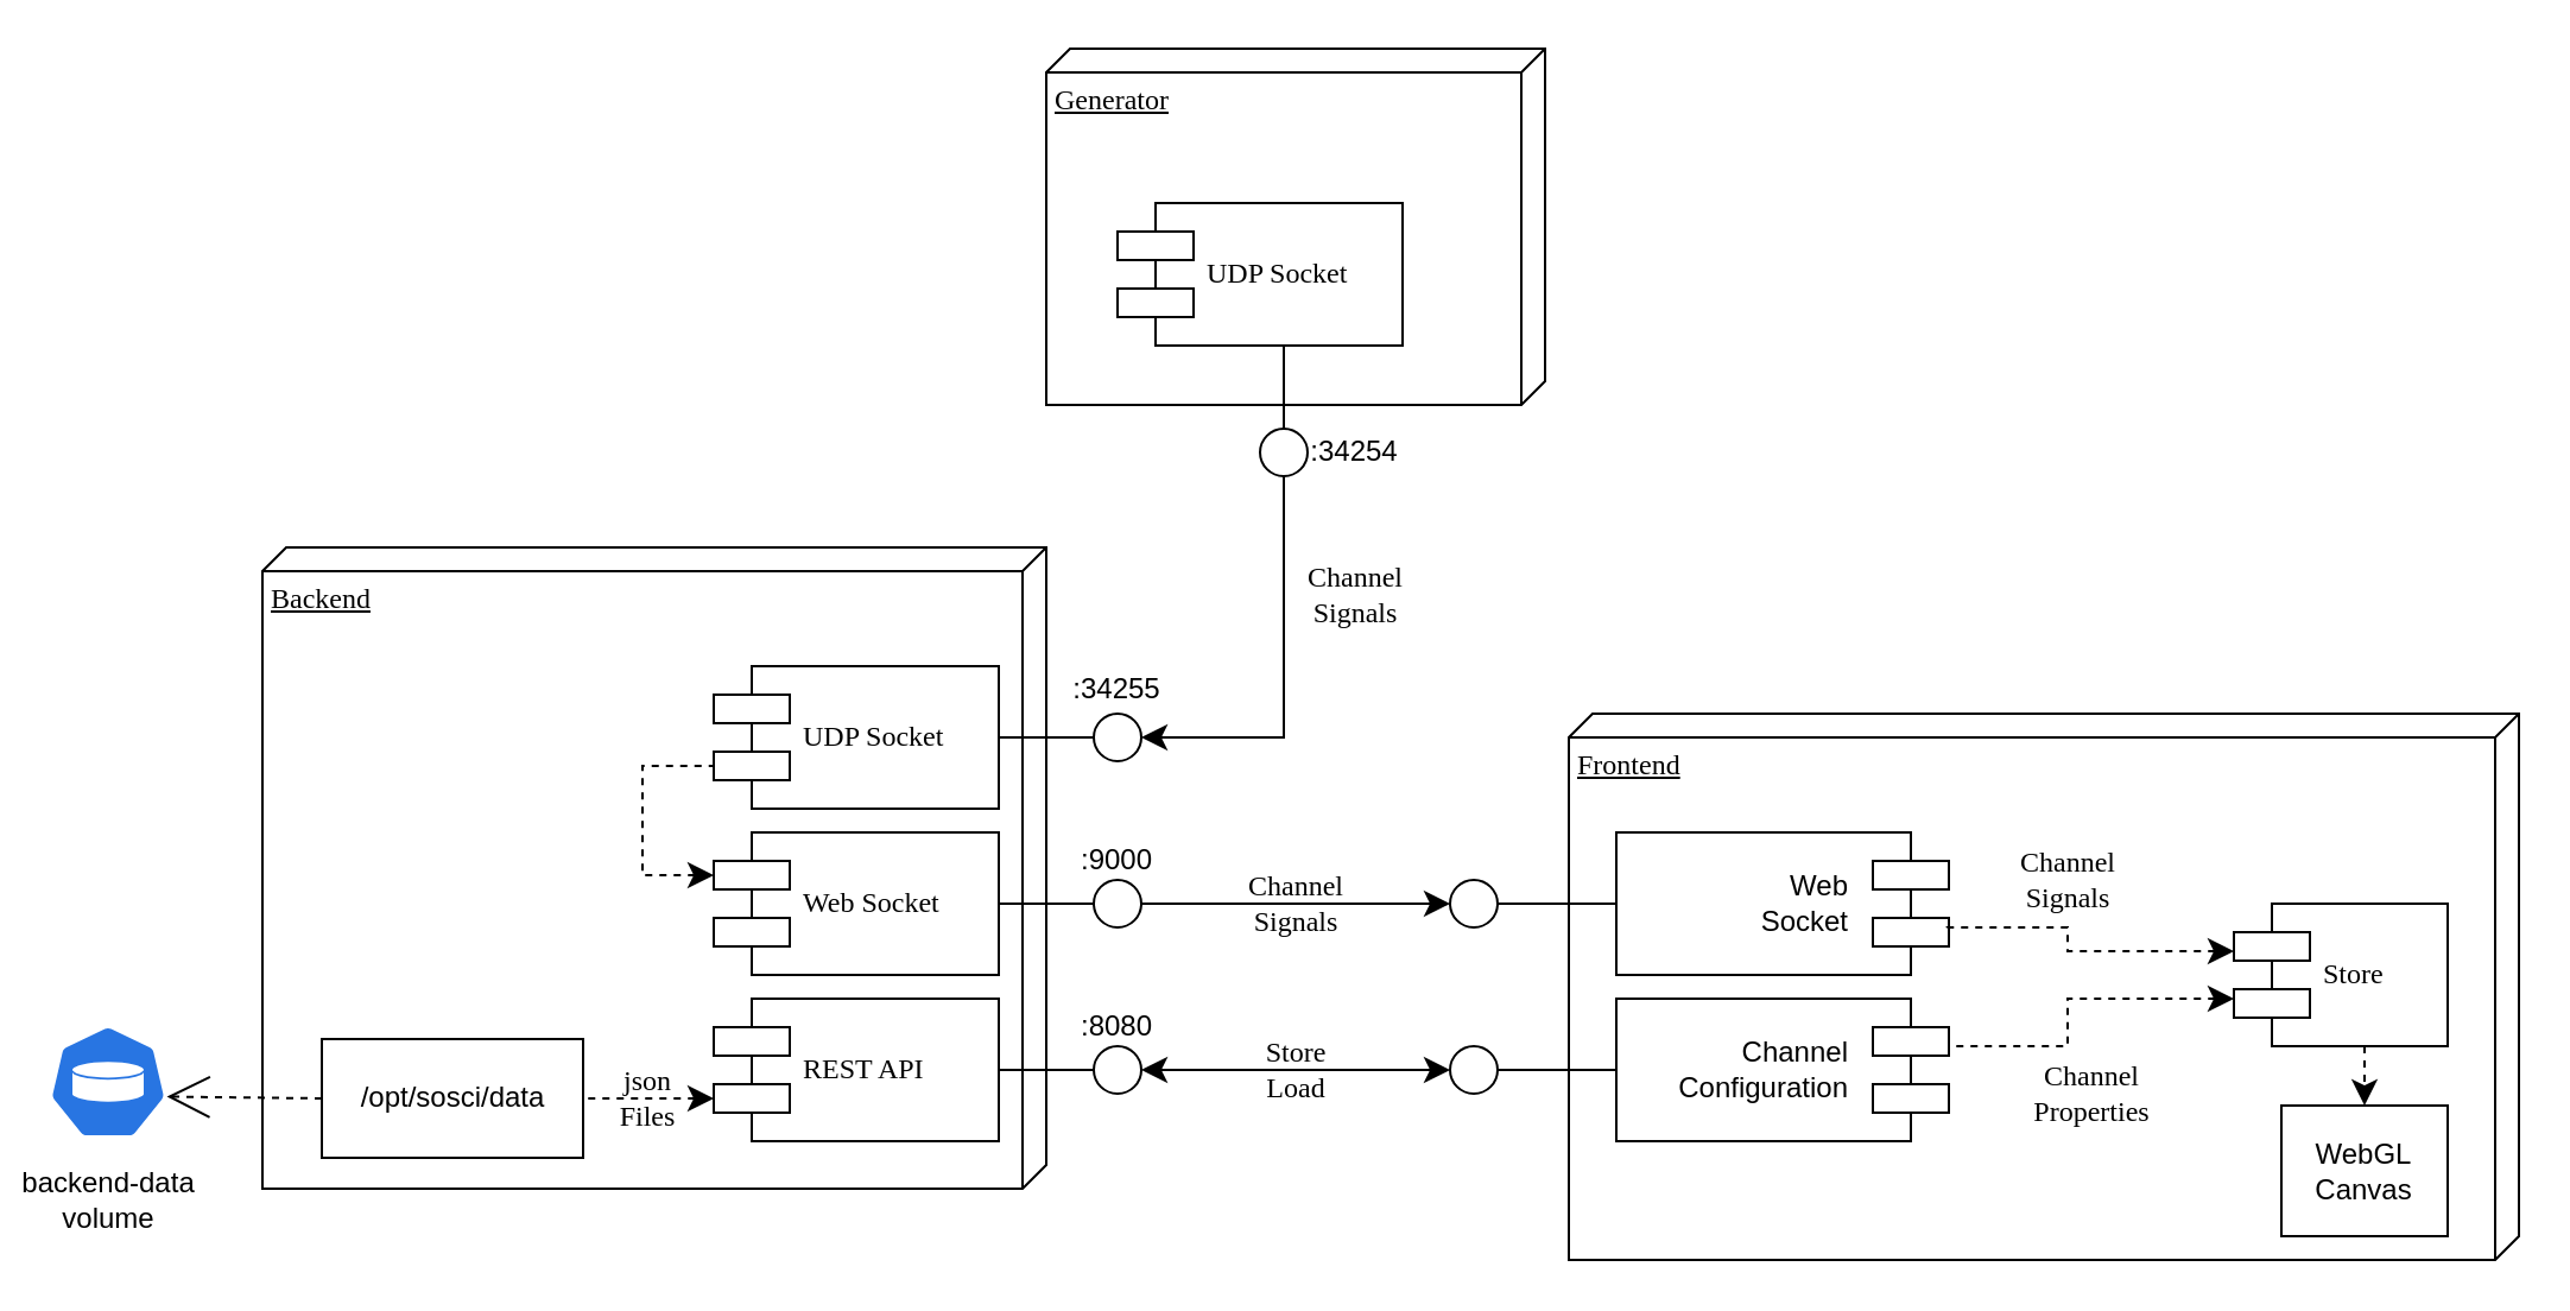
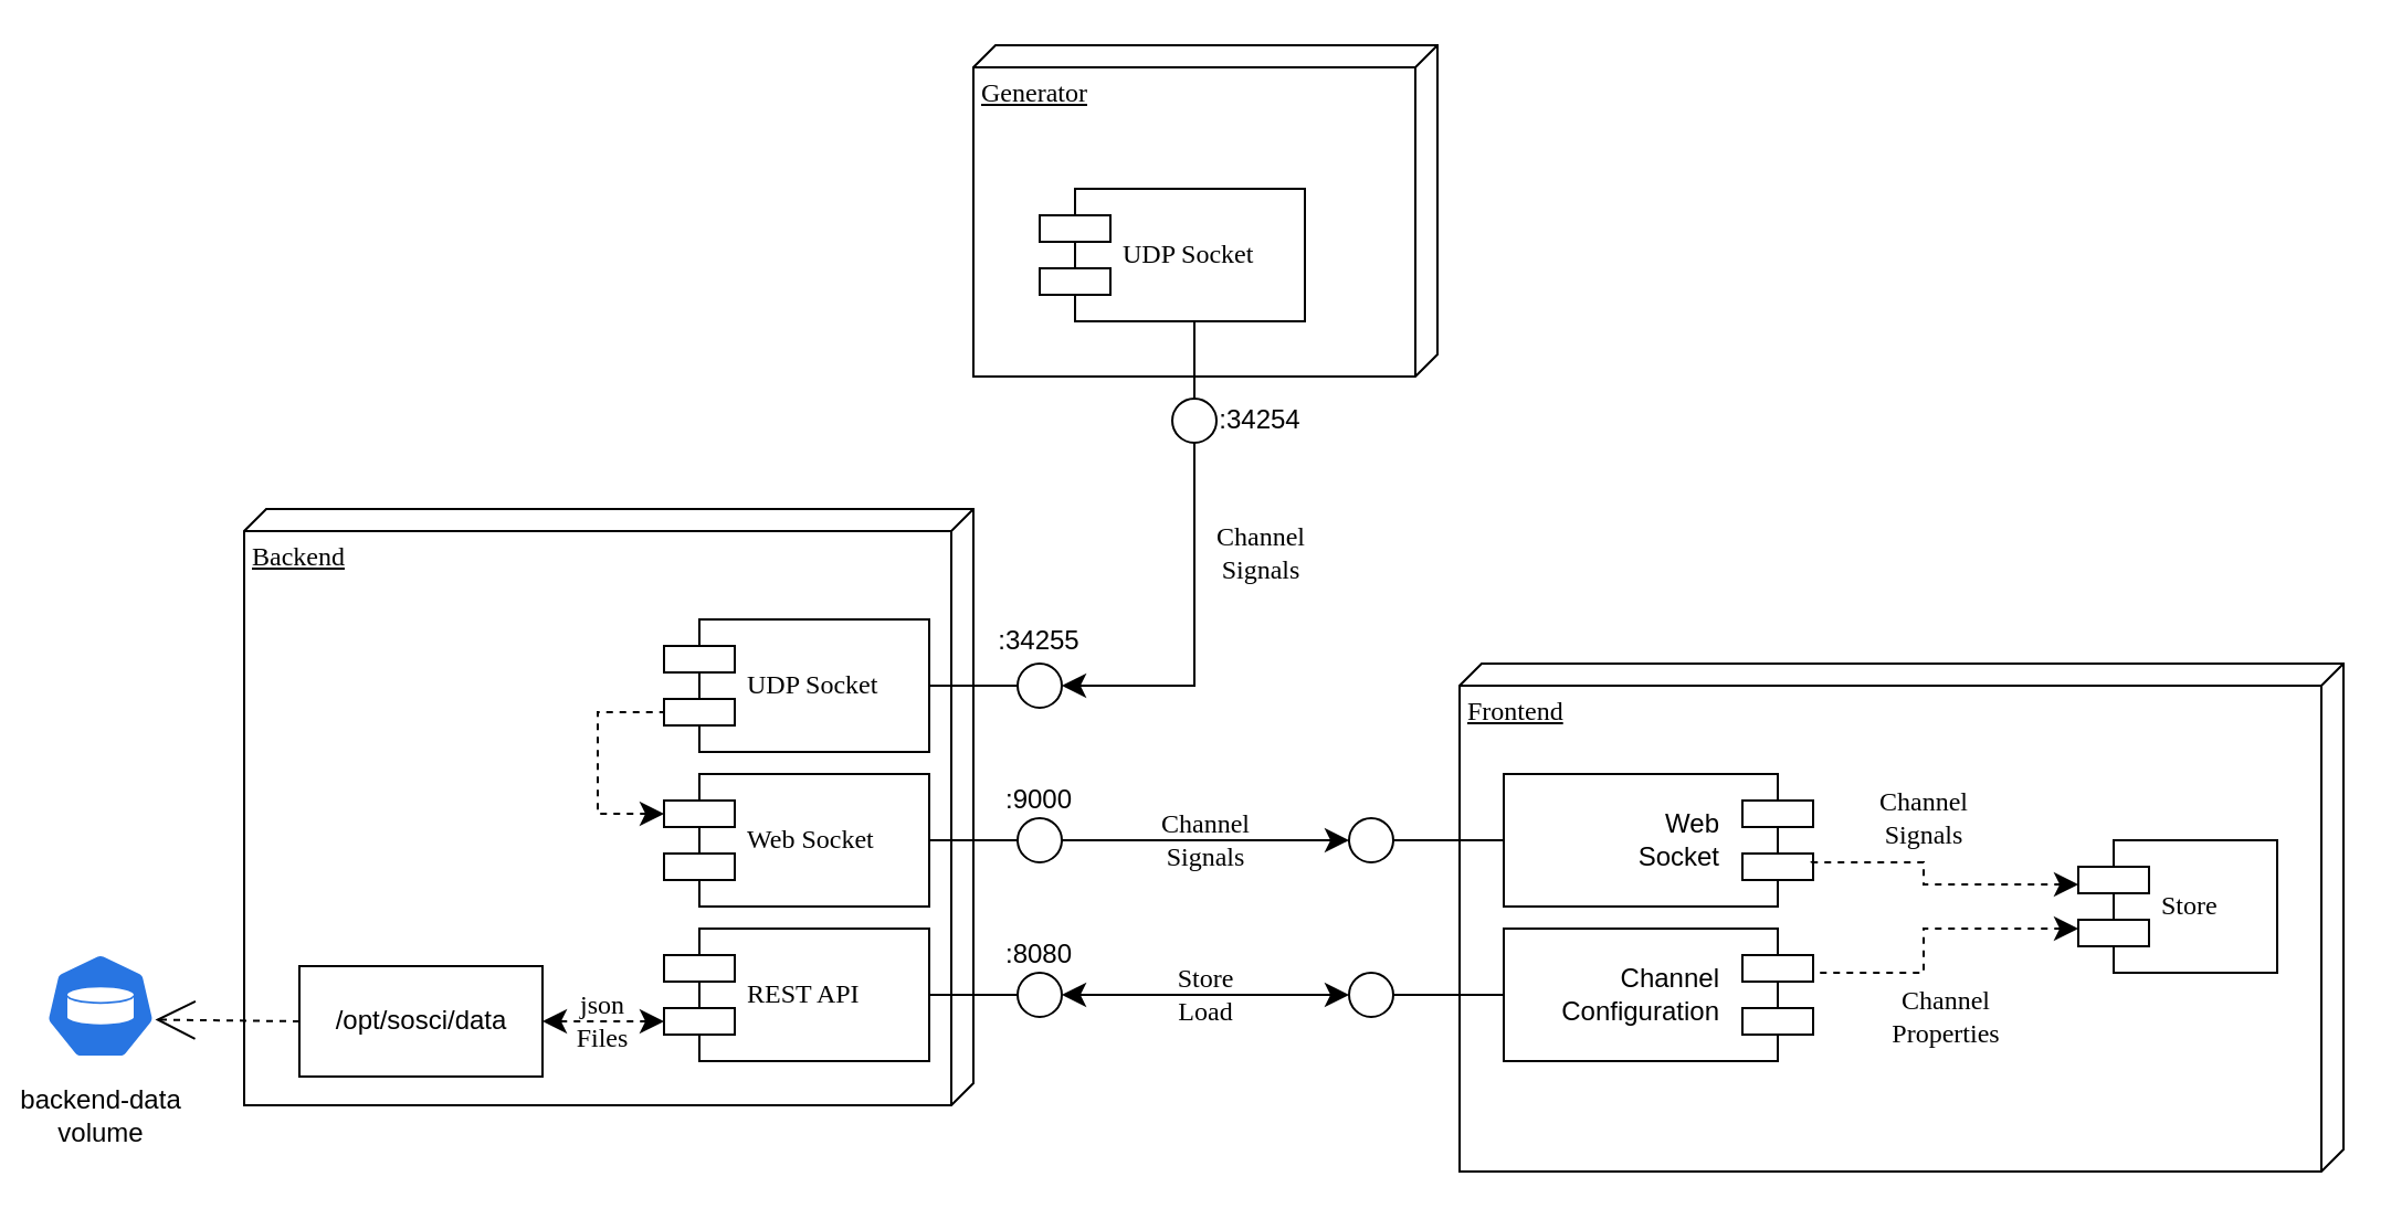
  <mxCell id="0" />
  <mxCell id="1" parent="0" />
  <mxCell id="2" value="Backend" style="verticalAlign=top;align=left;spacingTop=8;spacingLeft=2;spacingRight=12;shape=cube;size=10;direction=south;fontStyle=4;html=1;rounded=0;shadow=0;comic=0;labelBackgroundColor=none;strokeWidth=1;fontFamily=Verdana;fontSize=12" parent="1" vertex="1"><mxGeometry x="110" y="230" width="330" height="270" as="geometry" /></mxCell>
  <mxCell id="3" value="Generator" style="verticalAlign=top;align=left;spacingTop=8;spacingLeft=2;spacingRight=12;shape=cube;size=10;direction=south;fontStyle=4;html=1;rounded=0;shadow=0;comic=0;labelBackgroundColor=none;strokeWidth=1;fontFamily=Verdana;fontSize=12" parent="1" vertex="1"><mxGeometry x="440" y="20" width="210" height="150" as="geometry" /></mxCell>
  <mxCell id="4" value="Frontend" style="verticalAlign=top;align=left;spacingTop=8;spacingLeft=2;spacingRight=12;shape=cube;size=10;direction=south;fontStyle=4;html=1;rounded=0;shadow=0;comic=0;labelBackgroundColor=none;strokeWidth=1;fontFamily=Verdana;fontSize=12" parent="1" vertex="1"><mxGeometry x="660" y="300" width="400" height="230" as="geometry" /></mxCell>
  <mxCell id="5" value="UDP Socket" style="shape=component;align=left;spacingLeft=36;rounded=0;shadow=0;comic=0;labelBackgroundColor=none;strokeWidth=1;fontFamily=Verdana;fontSize=12;html=1;" parent="1" vertex="1"><mxGeometry x="300" y="280" width="120" height="60" as="geometry" /></mxCell>
  <mxCell id="6" value="" style="ellipse;whiteSpace=wrap;html=1;rounded=0;shadow=0;comic=0;labelBackgroundColor=none;strokeWidth=1;fontFamily=Verdana;fontSize=12;align=center;" parent="1" vertex="1"><mxGeometry x="460" y="300" width="20" height="20" as="geometry" /></mxCell>
  <mxCell id="7" value="UDP Socket" style="shape=component;align=left;spacingLeft=36;rounded=0;shadow=0;comic=0;labelBackgroundColor=none;strokeWidth=1;fontFamily=Verdana;fontSize=12;html=1;" parent="1" vertex="1"><mxGeometry x="470" y="85" width="120" height="60" as="geometry" /></mxCell>
  <mxCell id="8" value="" style="ellipse;whiteSpace=wrap;html=1;rounded=0;shadow=0;comic=0;labelBackgroundColor=none;strokeWidth=1;fontFamily=Verdana;fontSize=12;align=center;" parent="1" vertex="1"><mxGeometry x="530" y="180" width="20" height="20" as="geometry" /></mxCell>
  <mxCell id="9" value="Channel&lt;br&gt;Signals" style="edgeStyle=none;rounded=0;html=1;labelBackgroundColor=none;startArrow=none;startFill=0;startSize=8;endArrow=classic;endFill=1;endSize=8;fontFamily=Verdana;fontSize=12;entryX=1;entryY=0.5;entryDx=0;entryDy=0;exitX=0.5;exitY=1;exitDx=0;exitDy=0;" parent="1" source="8" target="6" edge="1"><mxGeometry x="-0.412" y="30" relative="1" as="geometry"><Array as="points"><mxPoint x="540" y="310" /></Array><mxPoint as="offset" /></mxGeometry></mxCell>
  <mxCell id="10" style="edgeStyle=elbowEdgeStyle;rounded=0;html=1;labelBackgroundColor=none;startArrow=none;startFill=0;startSize=8;endArrow=none;endFill=0;endSize=16;fontFamily=Verdana;fontSize=12;" parent="1" source="8" target="7" edge="1"><mxGeometry relative="1" as="geometry" /></mxCell>
  <mxCell id="11" style="edgeStyle=elbowEdgeStyle;rounded=0;html=1;labelBackgroundColor=none;startArrow=none;startFill=0;startSize=8;endArrow=none;endFill=0;endSize=16;fontFamily=Verdana;fontSize=12;" parent="1" source="6" target="5" edge="1"><mxGeometry relative="1" as="geometry" /></mxCell>
  <mxCell id="12" value="Store&lt;br&gt;Load" style="edgeStyle=orthogonalEdgeStyle;rounded=0;html=1;labelBackgroundColor=none;startArrow=classic;startFill=1;startSize=8;endArrow=classic;endFill=1;endSize=8;fontFamily=Verdana;fontSize=12;entryX=1;entryY=0.5;entryDx=0;entryDy=0;exitX=0;exitY=0.5;exitDx=0;exitDy=0;" parent="1" source="20" target="17" edge="1"><mxGeometry relative="1" as="geometry"><Array as="points"><mxPoint x="610" y="450" /></Array></mxGeometry></mxCell>
  <mxCell id="13" value="Web Socket" style="shape=component;align=left;spacingLeft=36;rounded=0;shadow=0;comic=0;labelBackgroundColor=none;strokeWidth=1;fontFamily=Verdana;fontSize=12;html=1;" parent="1" vertex="1"><mxGeometry x="300" y="350" width="120" height="60" as="geometry" /></mxCell>
  <mxCell id="14" value="" style="ellipse;whiteSpace=wrap;html=1;rounded=0;shadow=0;comic=0;labelBackgroundColor=none;strokeWidth=1;fontFamily=Verdana;fontSize=12;align=center;" parent="1" vertex="1"><mxGeometry x="460" y="370" width="20" height="20" as="geometry" /></mxCell>
  <mxCell id="15" style="edgeStyle=elbowEdgeStyle;rounded=0;html=1;labelBackgroundColor=none;startArrow=none;startFill=0;startSize=8;endArrow=none;endFill=0;endSize=16;fontFamily=Verdana;fontSize=12;" parent="1" source="14" target="13" edge="1"><mxGeometry relative="1" as="geometry" /></mxCell>
  <mxCell id="16" value="REST API" style="shape=component;align=left;spacingLeft=36;rounded=0;shadow=0;comic=0;labelBackgroundColor=none;strokeWidth=1;fontFamily=Verdana;fontSize=12;html=1;" parent="1" vertex="1"><mxGeometry x="300" y="420" width="120" height="60" as="geometry" /></mxCell>
  <mxCell id="17" value="" style="ellipse;whiteSpace=wrap;html=1;rounded=0;shadow=0;comic=0;labelBackgroundColor=none;strokeWidth=1;fontFamily=Verdana;fontSize=12;align=center;" parent="1" vertex="1"><mxGeometry x="460" y="440" width="20" height="20" as="geometry" /></mxCell>
  <mxCell id="18" style="edgeStyle=elbowEdgeStyle;rounded=0;html=1;labelBackgroundColor=none;startArrow=none;startFill=0;startSize=8;endArrow=none;endFill=0;endSize=16;fontFamily=Verdana;fontSize=12;" parent="1" source="17" target="16" edge="1"><mxGeometry relative="1" as="geometry" /></mxCell>
  <mxCell id="19" value="" style="shape=component;align=left;spacingLeft=36;rounded=0;shadow=0;comic=0;labelBackgroundColor=none;strokeWidth=1;fontFamily=Verdana;fontSize=12;html=1;flipV=1;flipH=1;" parent="1" vertex="1"><mxGeometry x="680" y="420" width="140" height="60" as="geometry" /></mxCell>
  <mxCell id="20" value="" style="ellipse;whiteSpace=wrap;html=1;rounded=0;shadow=0;comic=0;labelBackgroundColor=none;strokeWidth=1;fontFamily=Verdana;fontSize=12;align=center;" parent="1" vertex="1"><mxGeometry x="610" y="440" width="20" height="20" as="geometry" /></mxCell>
  <mxCell id="21" style="edgeStyle=elbowEdgeStyle;rounded=0;html=1;labelBackgroundColor=none;startArrow=none;startFill=0;startSize=8;endArrow=none;endFill=0;endSize=16;fontFamily=Verdana;fontSize=12;" parent="1" source="20" target="19" edge="1"><mxGeometry relative="1" as="geometry" /></mxCell>
  <mxCell id="22" value="/opt/sosci/data" style="html=1;" parent="1" vertex="1"><mxGeometry x="135" y="437" width="110" height="50" as="geometry" /></mxCell>
- <mxCell id="23" value="json&lt;br&gt;Files" style="edgeStyle=none;rounded=0;html=1;dashed=1;labelBackgroundColor=none;startArrow=classic;startFill=1;startSize=8;endArrow=none;endFill=1;endSize=8;fontFamily=Verdana;fontSize=12;entryX=1;entryY=0.5;entryDx=0;entryDy=0;exitX=0;exitY=0.7;exitDx=0;exitDy=0;" parent="1" source="16" target="22" edge="1"><mxGeometry relative="1" as="geometry"><mxPoint x="770" y="320" as="sourcePoint" /><mxPoint x="490" y="320" as="targetPoint" /></mxGeometry></mxCell>
+ <mxCell id="23" value="json&lt;br&gt;Files" style="edgeStyle=none;rounded=0;html=1;dashed=1;labelBackgroundColor=none;startArrow=classic;startFill=1;startSize=8;endArrow=classic;endFill=1;endSize=8;fontFamily=Verdana;fontSize=12;entryX=1;entryY=0.5;entryDx=0;entryDy=0;exitX=0;exitY=0.7;exitDx=0;exitDy=0;" parent="1" source="16" target="22" edge="1"><mxGeometry relative="1" as="geometry"><mxPoint x="770" y="320" as="sourcePoint" /><mxPoint x="490" y="320" as="targetPoint" /></mxGeometry></mxCell>
  <mxCell id="24" value="&lt;br&gt;&lt;br&gt;&lt;br&gt;&lt;br&gt;&lt;br&gt;&lt;br&gt;&lt;br&gt;backend-data&lt;br&gt;volume" style="sketch=0;html=1;dashed=0;whitespace=wrap;fillColor=#2875E2;strokeColor=#ffffff;points=[[0.005,0.63,0],[0.1,0.2,0],[0.9,0.2,0],[0.5,0,0],[0.995,0.63,0],[0.72,0.99,0],[0.5,1,0],[0.28,0.99,0]];shape=mxgraph.kubernetes.icon;prIcon=vol" parent="1" vertex="1"><mxGeometry x="20" y="431" width="50" height="48" as="geometry" /></mxCell>
  <mxCell id="25" style="edgeStyle=none;rounded=0;html=1;dashed=1;labelBackgroundColor=none;startArrow=none;startFill=0;startSize=8;endArrow=open;endFill=0;endSize=16;fontFamily=Verdana;fontSize=12;entryX=0.995;entryY=0.63;entryDx=0;entryDy=0;exitX=0;exitY=0.5;exitDx=0;exitDy=0;entryPerimeter=0;" parent="1" source="22" target="24" edge="1"><mxGeometry relative="1" as="geometry"><mxPoint x="290" y="472" as="sourcePoint" /><mxPoint x="230" y="472" as="targetPoint" /></mxGeometry></mxCell>
  <mxCell id="26" value="" style="shape=component;align=left;spacingLeft=36;rounded=0;shadow=0;comic=0;labelBackgroundColor=none;strokeWidth=1;fontFamily=Verdana;fontSize=12;html=1;flipV=1;flipH=1;" parent="1" vertex="1"><mxGeometry x="680" y="350" width="140" height="60" as="geometry" /></mxCell>
  <mxCell id="27" value="" style="ellipse;whiteSpace=wrap;html=1;rounded=0;shadow=0;comic=0;labelBackgroundColor=none;strokeWidth=1;fontFamily=Verdana;fontSize=12;align=center;" parent="1" vertex="1"><mxGeometry x="610" y="370" width="20" height="20" as="geometry" /></mxCell>
  <mxCell id="28" style="edgeStyle=elbowEdgeStyle;rounded=0;html=1;labelBackgroundColor=none;startArrow=none;startFill=0;startSize=8;endArrow=none;endFill=0;endSize=16;fontFamily=Verdana;fontSize=12;" parent="1" source="27" target="26" edge="1"><mxGeometry relative="1" as="geometry" /></mxCell>
  <mxCell id="29" value="Web Socket" style="text;html=1;strokeColor=none;fillColor=none;align=right;verticalAlign=middle;whiteSpace=wrap;rounded=0;" parent="1" vertex="1"><mxGeometry x="720" y="365" width="60" height="30" as="geometry" /></mxCell>
  <mxCell id="30" value="Channel&lt;br&gt;Configuration" style="text;html=1;strokeColor=none;fillColor=none;align=right;verticalAlign=middle;whiteSpace=wrap;rounded=0;" parent="1" vertex="1"><mxGeometry x="720" y="435" width="60" height="30" as="geometry" /></mxCell>
  <mxCell id="31" value="Channel&lt;br&gt;Signals" style="edgeStyle=orthogonalEdgeStyle;rounded=0;html=1;labelBackgroundColor=none;startArrow=classic;startFill=1;startSize=8;endArrow=none;endFill=0;endSize=8;fontFamily=Verdana;fontSize=12;entryX=1;entryY=0.5;entryDx=0;entryDy=0;exitX=0;exitY=0.5;exitDx=0;exitDy=0;" parent="1" source="27" target="14" edge="1"><mxGeometry relative="1" as="geometry"><Array as="points" /><mxPoint x="610" y="575" as="sourcePoint" /><mxPoint x="490" y="460" as="targetPoint" /></mxGeometry></mxCell>
  <mxCell id="32" style="edgeStyle=orthogonalEdgeStyle;rounded=0;html=1;labelBackgroundColor=none;startArrow=classic;startFill=1;startSize=8;endArrow=none;endFill=0;endSize=8;fontFamily=Verdana;fontSize=12;entryX=0;entryY=0.7;entryDx=0;entryDy=0;exitX=0;exitY=0.3;exitDx=0;exitDy=0;dashed=1;" parent="1" source="13" target="5" edge="1"><mxGeometry relative="1" as="geometry"><Array as="points"><mxPoint x="270" y="368" /><mxPoint x="270" y="322" /></Array><mxPoint x="620" y="390" as="sourcePoint" /><mxPoint x="490" y="390" as="targetPoint" /></mxGeometry></mxCell>
  <mxCell id="33" value=":34254" style="text;html=1;strokeColor=none;fillColor=none;align=center;verticalAlign=middle;whiteSpace=wrap;rounded=0;" parent="1" vertex="1"><mxGeometry x="540" y="175" width="60" height="30" as="geometry" /></mxCell>
  <mxCell id="34" value=":34255" style="text;html=1;strokeColor=none;fillColor=none;align=center;verticalAlign=middle;whiteSpace=wrap;rounded=0;" parent="1" vertex="1"><mxGeometry x="440" y="275" width="60" height="30" as="geometry" /></mxCell>
  <mxCell id="35" value=":9000" style="text;html=1;strokeColor=none;fillColor=none;align=center;verticalAlign=middle;whiteSpace=wrap;rounded=0;" parent="1" vertex="1"><mxGeometry x="440" y="347" width="60" height="30" as="geometry" /></mxCell>
  <mxCell id="36" value=":8080" style="text;html=1;strokeColor=none;fillColor=none;align=center;verticalAlign=middle;whiteSpace=wrap;rounded=0;" parent="1" vertex="1"><mxGeometry x="440" y="417" width="60" height="30" as="geometry" /></mxCell>
  <mxCell id="37" value="Channel&lt;br&gt;Properties" style="edgeStyle=orthogonalEdgeStyle;rounded=0;html=1;labelBackgroundColor=none;startArrow=classic;startFill=1;startSize=8;endArrow=none;endFill=0;endSize=8;fontFamily=Verdana;fontSize=12;entryX=1;entryY=0.25;entryDx=0;entryDy=0;dashed=1;" parent="1" source="38" target="19" edge="1"><mxGeometry x="0.242" y="22" relative="1" as="geometry"><Array as="points"><mxPoint x="870" y="420" /><mxPoint x="870" y="440" /><mxPoint x="820" y="440" /></Array><mxPoint x="820" y="400" as="sourcePoint" /><mxPoint x="310" y="332" as="targetPoint" /><mxPoint x="10" y="-2" as="offset" /></mxGeometry></mxCell>
  <mxCell id="38" value="Store" style="shape=component;align=left;spacingLeft=36;rounded=0;shadow=0;comic=0;labelBackgroundColor=none;strokeWidth=1;fontFamily=Verdana;fontSize=12;html=1;" parent="1" vertex="1"><mxGeometry x="940" y="380" width="90" height="60" as="geometry" /></mxCell>
  <mxCell id="39" value="Channel&lt;br&gt;Signals" style="edgeStyle=orthogonalEdgeStyle;rounded=0;html=1;labelBackgroundColor=none;startArrow=classic;startFill=1;startSize=8;endArrow=none;endFill=0;endSize=8;fontFamily=Verdana;fontSize=12;entryX=0.005;entryY=0.3;entryDx=0;entryDy=0;dashed=1;entryPerimeter=0;" parent="1" source="38" target="26" edge="1"><mxGeometry x="0.206" y="-20" relative="1" as="geometry"><Array as="points"><mxPoint x="870" y="400" /><mxPoint x="870" y="390" /><mxPoint x="819" y="390" /></Array><mxPoint x="910" y="430.029" as="sourcePoint" /><mxPoint x="830" y="445" as="targetPoint" /><mxPoint as="offset" /></mxGeometry></mxCell>
- <mxCell id="40" value="WebGL&lt;br&gt;Canvas" style="rounded=0;whiteSpace=wrap;html=1;" parent="1" vertex="1"><mxGeometry x="960" y="465" width="70" height="55" as="geometry" /></mxCell>
- <mxCell id="41" value="" style="edgeStyle=orthogonalEdgeStyle;rounded=0;html=1;labelBackgroundColor=none;startArrow=none;startFill=0;startSize=8;endArrow=classic;endFill=1;endSize=8;fontFamily=Verdana;fontSize=12;dashed=1;entryX=0.5;entryY=0;entryDx=0;entryDy=0;" parent="1" source="38" target="40" edge="1"><mxGeometry x="0.241" y="20" relative="1" as="geometry"><Array as="points"><mxPoint x="995" y="460" /><mxPoint x="995" y="460" /></Array><mxPoint x="1040" y="540" as="sourcePoint" /><mxPoint x="830" y="445" as="targetPoint" /><mxPoint as="offset" /></mxGeometry></mxCell>
